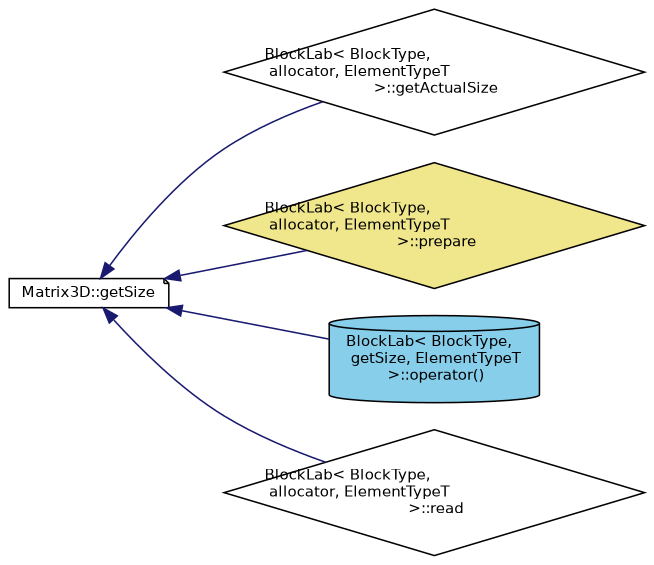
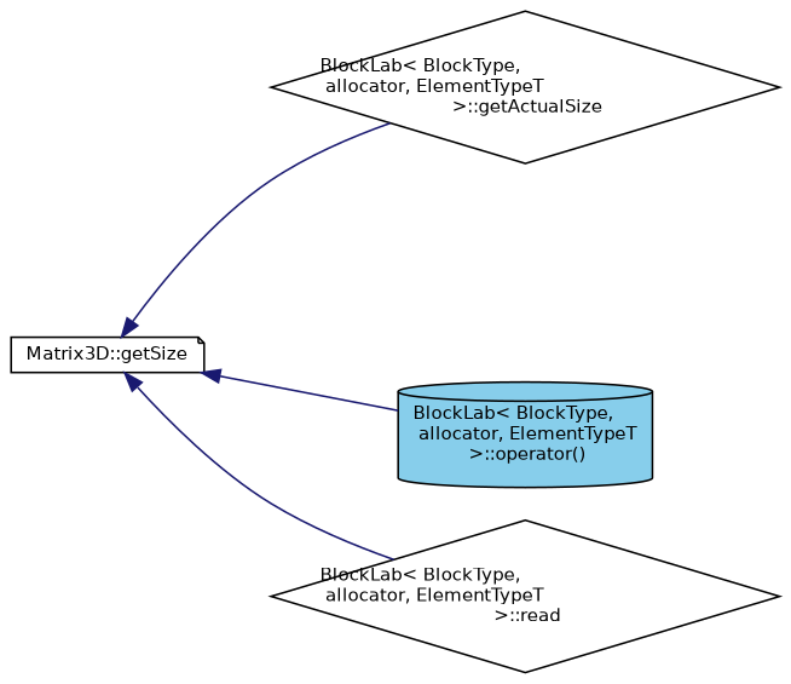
  digraph {
    rankdir=LR
    node [color=black fillcolor=white fontname=Helvetica fontsize=10 shape=diamond style=filled]
    edge [color=midnightblue dir=back fontname=Helvetica fontsize=10 labelfontname=Helvetica labelfontsize=10 style=solid]
    n1 [fontcolor=black height=0.2 label="Matrix3D::getSize" shape=note width=0.4]
    n2 [height=0.2 label="BlockLab\< BlockType,\l allocator, ElementTypeT\l \>::getActualSize" width=0.4]
-   n3 [fillcolor=khaki height=0.2 label="BlockLab\< BlockType,\l allocator, ElementTypeT\l \>::prepare" width=0.4]
-   n4 [fillcolor=skyblue height=0.2 label="BlockLab\< BlockType,\l getSize, ElementTypeT\l \>::operator()" shape=cylinder width=0.4]
+   n4 [fillcolor=skyblue height=0.2 label="BlockLab\< BlockType,\l allocator, ElementTypeT\l \>::operator()" shape=cylinder width=0.4]
    n5 [height=0.2 label="BlockLab\< BlockType,\l allocator, ElementTypeT\l \>::read" width=0.4]
    n1 -> n2
-   n1 -> n3
    n1 -> n4
    n1 -> n5
  }
